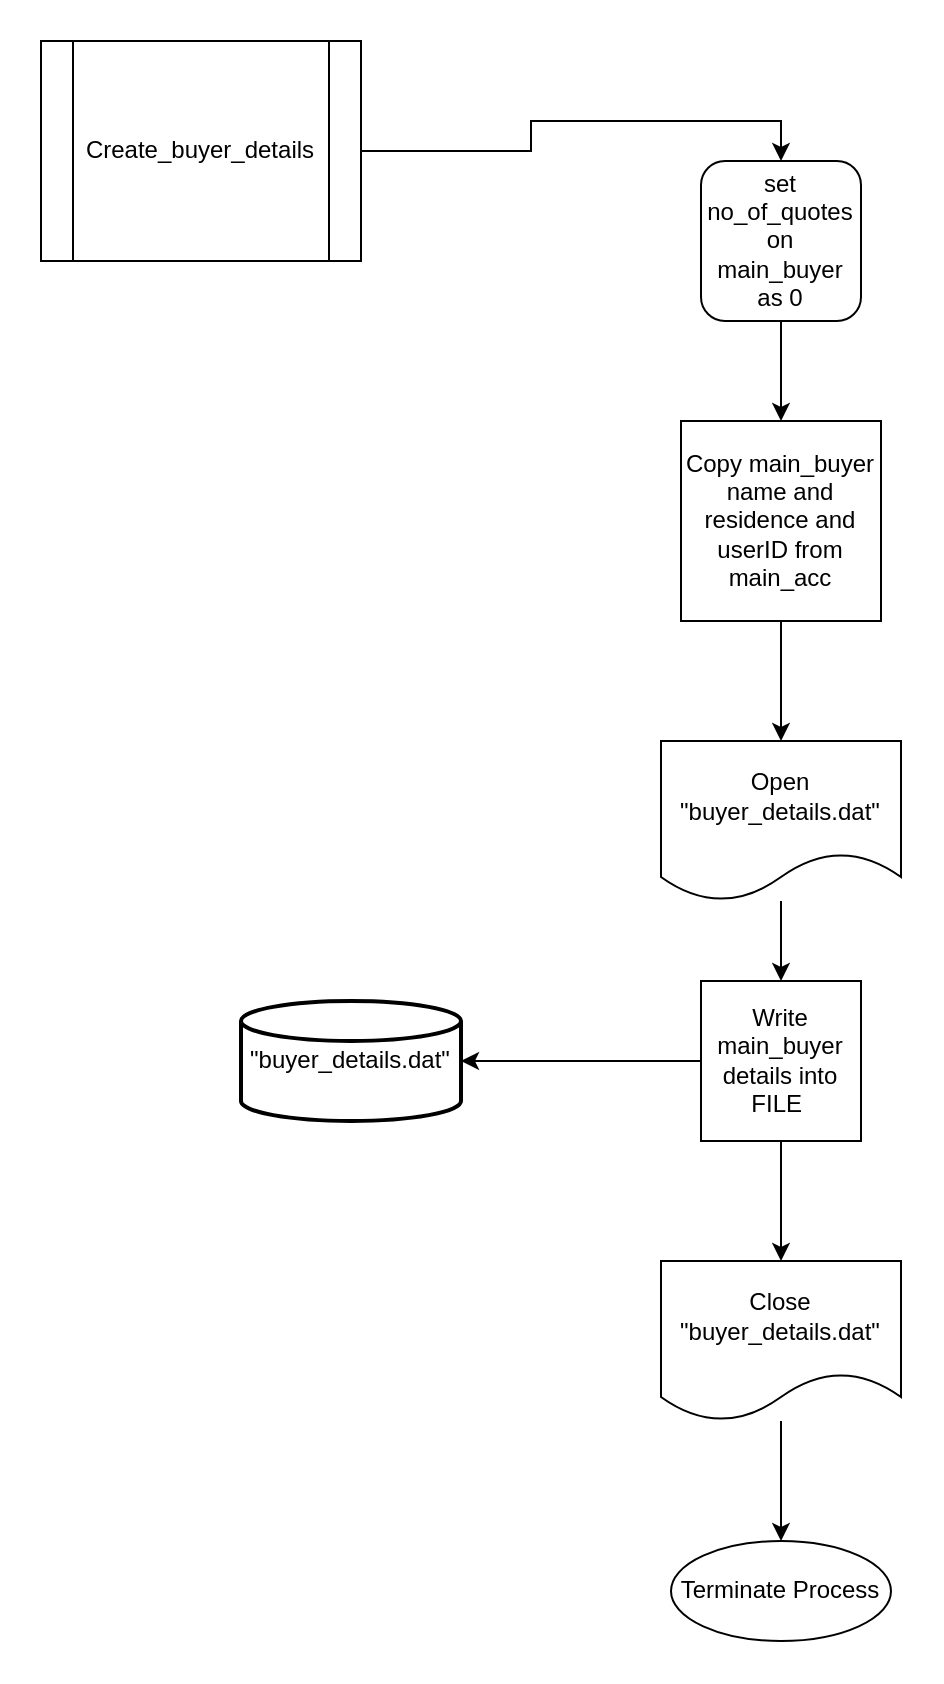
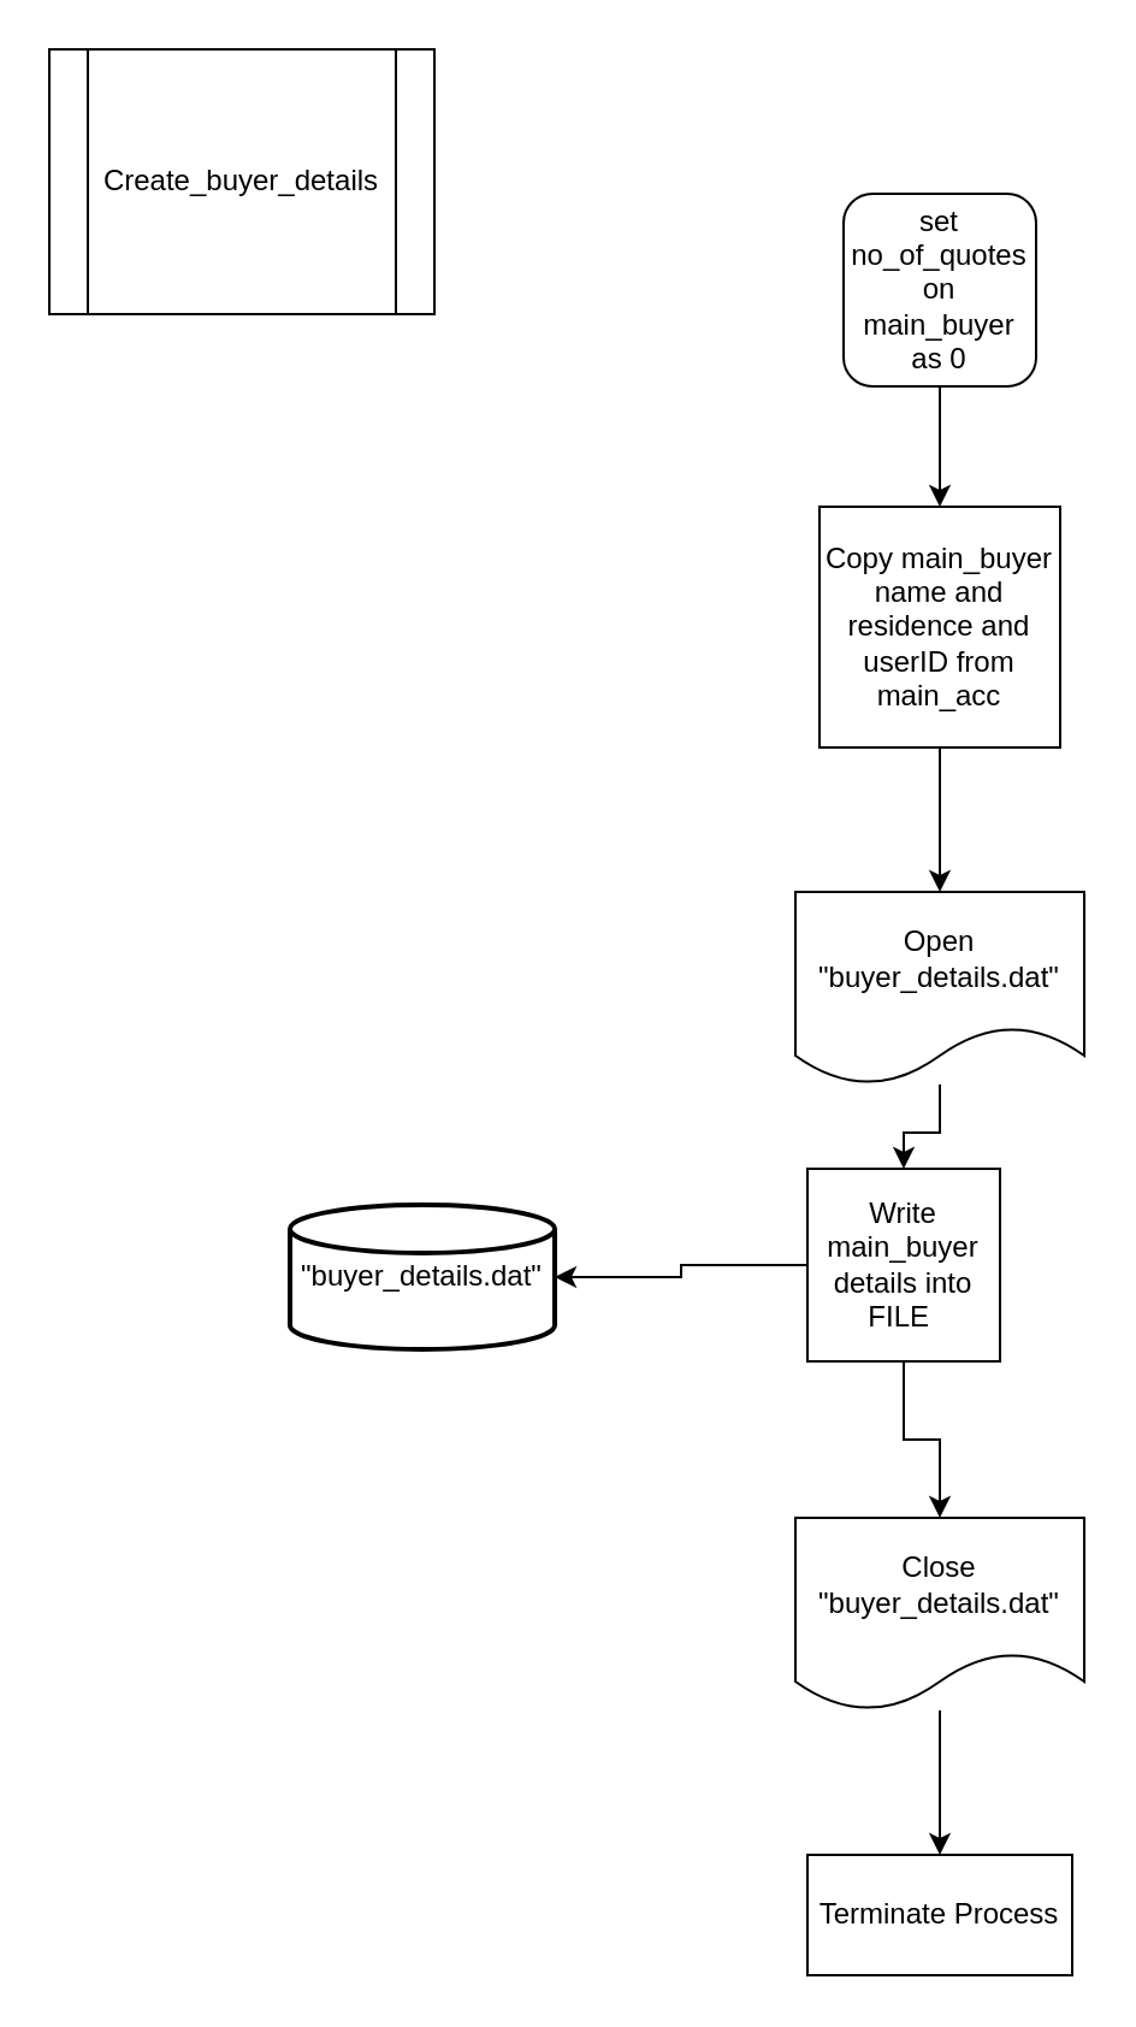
  <mxCell id="0" />
  <mxCell id="1" parent="0" />
- <mxCell id="2" style="edgeStyle=orthogonalEdgeStyle;rounded=0;orthogonalLoop=1;jettySize=auto;html=1;entryX=0.5;entryY=0;entryDx=0;entryDy=0;" edge="1" parent="1" source="3" target="16"><mxGeometry relative="1" as="geometry"><mxPoint x="310" y="80" as="targetPoint" /></mxGeometry></mxCell>
  <mxCell id="3" value="Create_buyer_details" style="shape=process;whiteSpace=wrap;html=1;backgroundOutline=1;strokeWidth=1;" vertex="1" parent="1"><mxGeometry x="20" y="20" width="160" height="110" as="geometry" /></mxCell>
  <mxCell id="4" style="edgeStyle=orthogonalEdgeStyle;rounded=0;orthogonalLoop=1;jettySize=auto;html=1;entryX=0.5;entryY=0;entryDx=0;entryDy=0;" edge="1" parent="1" source="5" target="7"><mxGeometry relative="1" as="geometry" /></mxCell>
  <mxCell id="5" value="Copy main_buyer name and residence and userID from main_acc" style="whiteSpace=wrap;html=1;aspect=fixed;strokeWidth=1;" vertex="1" parent="1"><mxGeometry x="340" y="210" width="100" height="100" as="geometry" /></mxCell>
  <mxCell id="6" style="edgeStyle=orthogonalEdgeStyle;rounded=0;orthogonalLoop=1;jettySize=auto;html=1;entryX=0.5;entryY=0;entryDx=0;entryDy=0;" edge="1" parent="1" source="7" target="10"><mxGeometry relative="1" as="geometry" /></mxCell>
  <mxCell id="7" value="Open &quot;buyer_details.dat&quot;" style="shape=document;whiteSpace=wrap;html=1;boundedLbl=1;strokeWidth=1;" vertex="1" parent="1"><mxGeometry x="330" y="370" width="120" height="80" as="geometry" /></mxCell>
  <mxCell id="8" style="edgeStyle=orthogonalEdgeStyle;rounded=0;orthogonalLoop=1;jettySize=auto;html=1;entryX=1;entryY=0.5;entryDx=0;entryDy=0;entryPerimeter=0;" edge="1" parent="1" source="10" target="11"><mxGeometry relative="1" as="geometry" /></mxCell>
  <mxCell id="9" style="edgeStyle=orthogonalEdgeStyle;rounded=0;orthogonalLoop=1;jettySize=auto;html=1;entryX=0.5;entryY=0;entryDx=0;entryDy=0;" edge="1" parent="1" source="10" target="13"><mxGeometry relative="1" as="geometry" /></mxCell>
- <mxCell id="10" value="Write main_buyer details into FILE&amp;nbsp;" style="whiteSpace=wrap;html=1;aspect=fixed;strokeWidth=1;" vertex="1" parent="1"><mxGeometry x="350" y="490" width="80" height="80" as="geometry" /></mxCell>
+ <mxCell id="10" value="Write main_buyer details into FILE&amp;nbsp;" style="whiteSpace=wrap;html=1;aspect=fixed;strokeWidth=1;" vertex="1" parent="1"><mxGeometry x="335" y="485" width="80" height="80" as="geometry" /></mxCell>
  <mxCell id="11" value="&quot;buyer_details.dat&quot;" style="strokeWidth=2;html=1;shape=mxgraph.flowchart.database;whiteSpace=wrap;" vertex="1" parent="1"><mxGeometry x="120" y="500" width="110" height="60" as="geometry" /></mxCell>
  <mxCell id="12" value="" style="edgeStyle=orthogonalEdgeStyle;rounded=0;orthogonalLoop=1;jettySize=auto;html=1;" edge="1" parent="1" source="13" target="14"><mxGeometry relative="1" as="geometry" /></mxCell>
  <mxCell id="13" value="Close &quot;buyer_details.dat&quot;" style="shape=document;whiteSpace=wrap;html=1;boundedLbl=1;strokeWidth=1;" vertex="1" parent="1"><mxGeometry x="330" y="630" width="120" height="80" as="geometry" /></mxCell>
- <mxCell id="14" value="Terminate Process" style="ellipse;whiteSpace=wrap;html=1;strokeWidth=1;" vertex="1" parent="1"><mxGeometry x="335" y="770" width="110" height="50" as="geometry" /></mxCell>
+ <mxCell id="14" value="Terminate Process" style="whiteSpace=wrap;html=1;strokeWidth=1;rounded=0;" vertex="1" parent="1"><mxGeometry x="335" y="770" width="110" height="50" as="geometry" /></mxCell>
  <mxCell id="15" value="" style="edgeStyle=orthogonalEdgeStyle;rounded=0;orthogonalLoop=1;jettySize=auto;html=1;" edge="1" parent="1" source="16" target="5"><mxGeometry relative="1" as="geometry" /></mxCell>
  <mxCell id="16" value="set no_of_quotes on main_buyer as 0" style="whiteSpace=wrap;html=1;aspect=fixed;strokeWidth=1;rounded=1;" vertex="1" parent="1"><mxGeometry x="350" y="80" width="80" height="80" as="geometry" /></mxCell>
